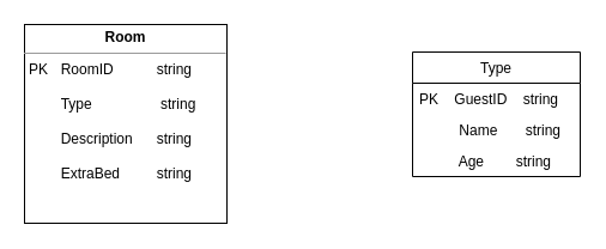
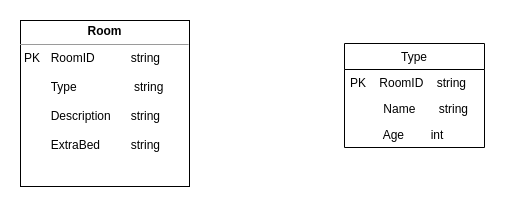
  <mxCell id="0" />
  <mxCell id="1" parent="0" />
  <mxCell id="2" value="Type" style="swimlane;fontStyle=0;childLayout=stackLayout;horizontal=1;startSize=26;fillColor=none;horizontalStack=0;resizeParent=1;resizeParentMax=0;resizeLast=0;collapsible=1;marginBottom=0;" parent="1" vertex="1"><mxGeometry x="344" y="43" width="140" height="104" as="geometry" /></mxCell>
- <mxCell id="3" value="PK    GuestID    string" style="text;strokeColor=none;fillColor=none;align=left;verticalAlign=top;spacingLeft=4;spacingRight=4;overflow=hidden;rotatable=0;points=[[0,0.5],[1,0.5]];portConstraint=eastwest;" parent="2" vertex="1"><mxGeometry y="26" width="140" height="26" as="geometry" /></mxCell>
+ <mxCell id="3" value="PK    RoomID    string" style="text;strokeColor=none;fillColor=none;align=left;verticalAlign=top;spacingLeft=4;spacingRight=4;overflow=hidden;rotatable=0;points=[[0,0.5],[1,0.5]];portConstraint=eastwest;" parent="2" vertex="1"><mxGeometry y="26" width="140" height="26" as="geometry" /></mxCell>
  <mxCell id="4" value="          Name       string" style="text;strokeColor=none;fillColor=none;align=left;verticalAlign=top;spacingLeft=4;spacingRight=4;overflow=hidden;rotatable=0;points=[[0,0.5],[1,0.5]];portConstraint=eastwest;" parent="2" vertex="1"><mxGeometry y="52" width="140" height="26" as="geometry" /></mxCell>
- <mxCell id="5" value="          Age        string" style="text;strokeColor=none;fillColor=none;align=left;verticalAlign=top;spacingLeft=4;spacingRight=4;overflow=hidden;rotatable=0;points=[[0,0.5],[1,0.5]];portConstraint=eastwest;" parent="2" vertex="1"><mxGeometry y="78" width="140" height="26" as="geometry" /></mxCell>
+ <mxCell id="5" value="          Age        int" style="text;strokeColor=none;fillColor=none;align=left;verticalAlign=top;spacingLeft=4;spacingRight=4;overflow=hidden;rotatable=0;points=[[0,0.5],[1,0.5]];portConstraint=eastwest;" parent="2" vertex="1"><mxGeometry y="78" width="140" height="26" as="geometry" /></mxCell>
  <mxCell id="6" value="&lt;p style=&quot;margin:0px;margin-top:4px;text-align:center;&quot;&gt;&lt;b&gt;Room&lt;/b&gt;&lt;/p&gt;&lt;hr size=&quot;1&quot;&gt;&lt;p style=&quot;margin:0px;margin-left:4px;&quot;&gt;PK&lt;span style=&quot;white-space: pre;&quot;&gt;&#09;&lt;/span&gt;RoomID&lt;span style=&quot;white-space: pre;&quot;&gt;&#09;&lt;/span&gt;&lt;span style=&quot;white-space: pre;&quot;&gt;&#09;&lt;/span&gt;string&lt;/p&gt;&lt;p style=&quot;margin:0px;margin-left:4px;&quot;&gt;&lt;br&gt;&lt;/p&gt;&lt;p style=&quot;margin:0px;margin-left:4px;&quot;&gt;&lt;span style=&quot;white-space: pre;&quot;&gt;&#09;&lt;/span&gt;Type&lt;span style=&quot;white-space: pre;&quot;&gt;&#09;&lt;span style=&quot;white-space: pre;&quot;&gt;&#09;&lt;/span&gt; &lt;/span&gt;string&lt;br&gt;&lt;/p&gt;&lt;p style=&quot;margin:0px;margin-left:4px;&quot;&gt;&lt;br&gt;&lt;/p&gt;&lt;p style=&quot;margin:0px;margin-left:4px;&quot;&gt;&lt;span style=&quot;white-space: pre;&quot;&gt;&#09;&lt;/span&gt;Description&lt;span style=&quot;white-space: pre;&quot;&gt;&#09;&lt;/span&gt;string&lt;br&gt;&lt;/p&gt;&lt;p style=&quot;margin:0px;margin-left:4px;&quot;&gt;&lt;br&gt;&lt;/p&gt;&lt;p style=&quot;margin:0px;margin-left:4px;&quot;&gt;&lt;span style=&quot;white-space: pre;&quot;&gt;&#09;&lt;/span&gt;ExtraBed&lt;span style=&quot;white-space: pre;&quot;&gt;&#09;&lt;/span&gt;&lt;span style=&quot;white-space: pre;&quot;&gt;&#09;&lt;/span&gt;string&lt;br&gt;&lt;/p&gt;" style="verticalAlign=top;align=left;overflow=fill;fontSize=12;fontFamily=Helvetica;html=1;" parent="1" vertex="1"><mxGeometry x="20" y="20" width="169" height="166" as="geometry" /></mxCell>
